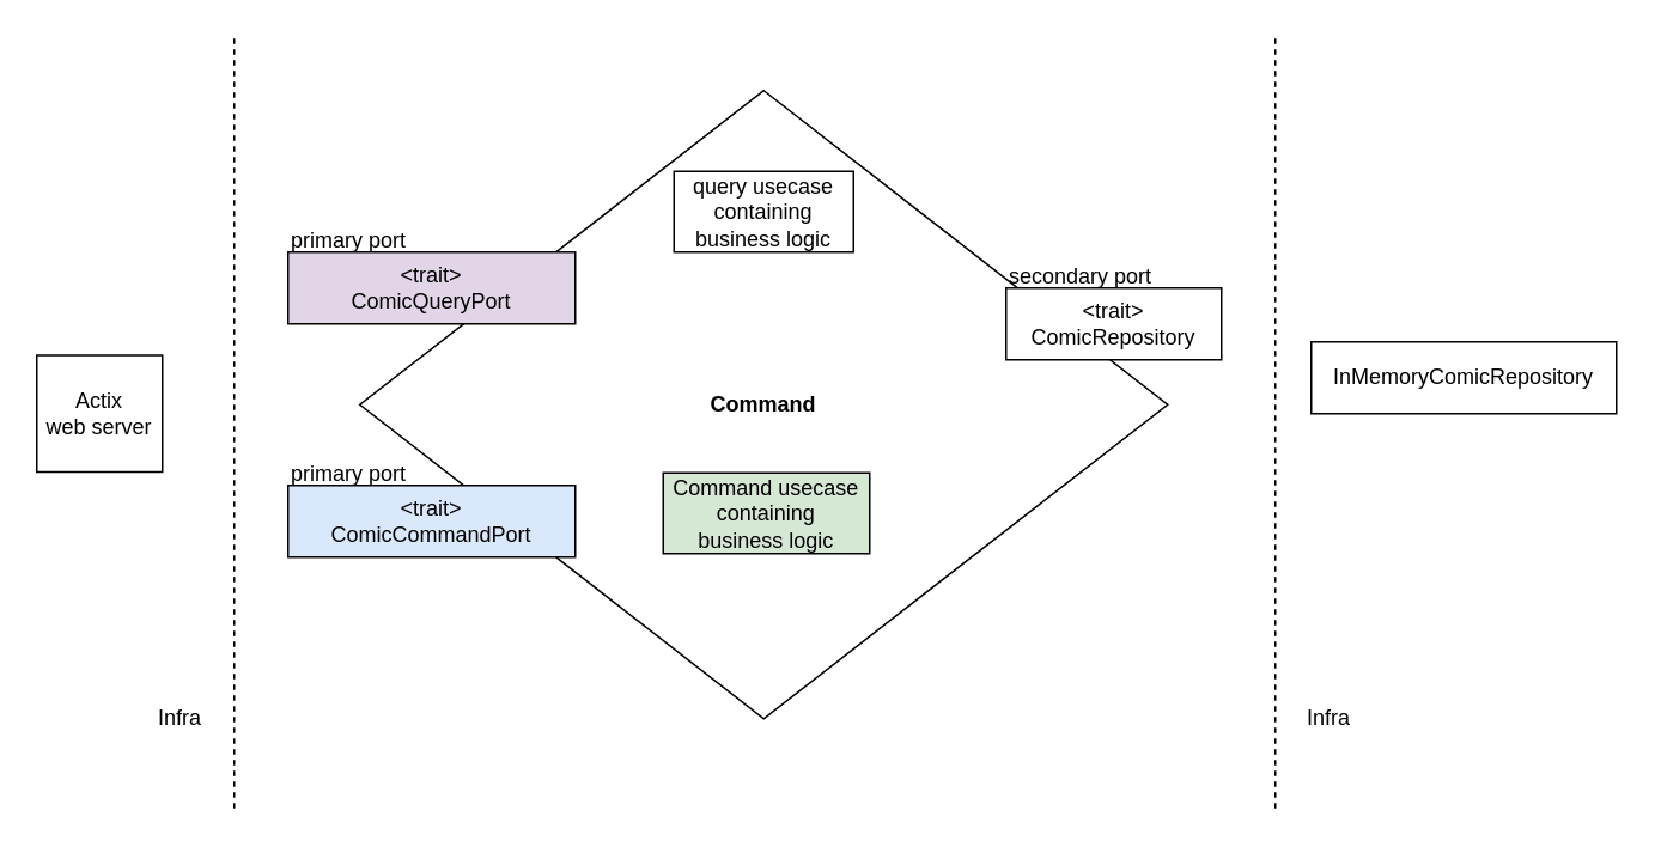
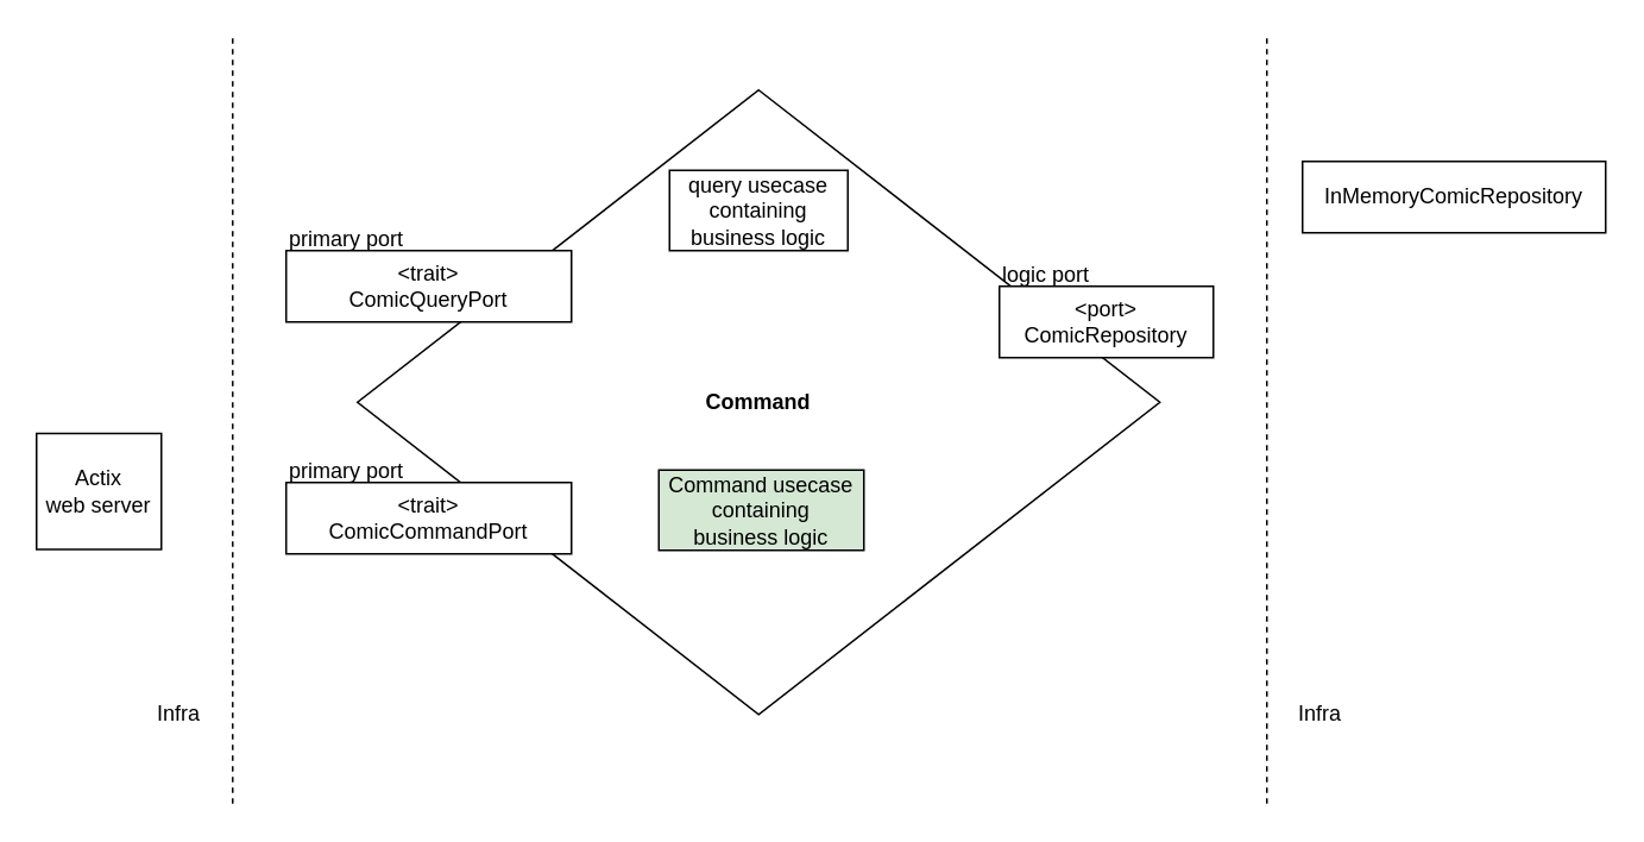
  <mxCell id="0" />
  <mxCell id="1" parent="0" />
  <mxCell id="2" value="&lt;div&gt;&lt;b&gt;Command&lt;/b&gt;&lt;/div&gt;" style="rhombus;whiteSpace=wrap;html=1;" vertex="1" parent="1"><mxGeometry x="200" y="50" width="450" height="350" as="geometry" /></mxCell>
- <mxCell id="3" value="&amp;lt;trait&amp;gt;&lt;br&gt;ComicQueryPort" style="rounded=0;whiteSpace=wrap;html=1;rotation=0;fillColor=#e1d5e7;" vertex="1" parent="1"><mxGeometry x="160" y="140" width="160" height="40" as="geometry" /></mxCell>
- <mxCell id="4" value="&amp;lt;trait&amp;gt;&lt;br&gt;ComicCommandPort" style="rounded=0;whiteSpace=wrap;html=1;rotation=0;fillColor=#dae8fc;" vertex="1" parent="1"><mxGeometry x="160" y="270" width="160" height="40" as="geometry" /></mxCell>
- <mxCell id="5" value="&lt;div&gt;&amp;lt;trait&amp;gt;&lt;br&gt;&lt;/div&gt;&lt;div&gt;ComicRepository&lt;br&gt;&lt;/div&gt;" style="rounded=0;whiteSpace=wrap;html=1;" vertex="1" parent="1"><mxGeometry x="560" y="160" width="120" height="40" as="geometry" /></mxCell>
+ <mxCell id="3" value="&amp;lt;trait&amp;gt;&lt;br&gt;ComicQueryPort" style="rounded=0;whiteSpace=wrap;html=1;rotation=0;" vertex="1" parent="1"><mxGeometry x="160" y="140" width="160" height="40" as="geometry" /></mxCell>
+ <mxCell id="4" value="&amp;lt;trait&amp;gt;&lt;br&gt;ComicCommandPort" style="rounded=0;whiteSpace=wrap;html=1;rotation=0;" vertex="1" parent="1"><mxGeometry x="160" y="270" width="160" height="40" as="geometry" /></mxCell>
+ <mxCell id="5" value="&lt;div&gt;&amp;lt;port&amp;gt;&lt;br&gt;&lt;/div&gt;&lt;div&gt;ComicRepository&lt;br&gt;&lt;/div&gt;" style="rounded=0;whiteSpace=wrap;html=1;" vertex="1" parent="1"><mxGeometry x="560" y="160" width="120" height="40" as="geometry" /></mxCell>
  <mxCell id="6" value="query usecase containing business logic" style="rounded=0;whiteSpace=wrap;html=1;" vertex="1" parent="1"><mxGeometry x="375" y="95" width="100" height="45" as="geometry" /></mxCell>
  <mxCell id="7" value="Command usecase containing &lt;br&gt;business logic" style="rounded=0;whiteSpace=wrap;html=1;fillColor=#d5e8d4;" vertex="1" parent="1"><mxGeometry x="369" y="263" width="115" height="45" as="geometry" /></mxCell>
  <mxCell id="8" value="" style="endArrow=none;dashed=1;html=1;" edge="1" parent="1"><mxGeometry width="50" height="50" relative="1" as="geometry"><mxPoint x="130" y="450" as="sourcePoint" /><mxPoint x="130" y="20" as="targetPoint" /></mxGeometry></mxCell>
  <mxCell id="9" value="Infra" style="text;html=1;strokeColor=none;fillColor=none;align=center;verticalAlign=middle;whiteSpace=wrap;rounded=0;" vertex="1" parent="1"><mxGeometry x="80" y="390" width="40" height="20" as="geometry" /></mxCell>
  <mxCell id="10" value="primary port" style="text;whiteSpace=wrap;html=1;" vertex="1" parent="1"><mxGeometry x="160" y="120" width="90" height="30" as="geometry" /></mxCell>
  <mxCell id="11" value="primary port" style="text;whiteSpace=wrap;html=1;" vertex="1" parent="1"><mxGeometry x="160" y="250" width="90" height="30" as="geometry" /></mxCell>
- <mxCell id="12" value="&lt;div&gt;secondary port&lt;/div&gt;" style="text;whiteSpace=wrap;html=1;" vertex="1" parent="1"><mxGeometry x="560" y="140" width="120" height="30" as="geometry" /></mxCell>
- <mxCell id="13" value="InMemoryComicRepository" style="rounded=0;whiteSpace=wrap;html=1;" vertex="1" parent="1"><mxGeometry x="730" y="190" width="170" height="40" as="geometry" /></mxCell>
- <mxCell id="14" value="Actix&lt;br&gt;web server" style="rounded=0;whiteSpace=wrap;html=1;" vertex="1" parent="1"><mxGeometry x="20" y="197.5" width="70" height="65" as="geometry" /></mxCell>
+ <mxCell id="12" value="&lt;div&gt;logic port&lt;/div&gt;" style="text;whiteSpace=wrap;html=1;" vertex="1" parent="1"><mxGeometry x="560" y="140" width="120" height="30" as="geometry" /></mxCell>
+ <mxCell id="13" value="InMemoryComicRepository" style="rounded=0;whiteSpace=wrap;html=1;" vertex="1" parent="1"><mxGeometry x="730" y="90" width="170" height="40" as="geometry" /></mxCell>
+ <mxCell id="14" value="Actix&lt;br&gt;web server" style="rounded=0;whiteSpace=wrap;html=1;" vertex="1" parent="1"><mxGeometry x="20" y="242.5" width="70" height="65" as="geometry" /></mxCell>
  <mxCell id="15" value="" style="endArrow=none;dashed=1;html=1;" edge="1" parent="1"><mxGeometry width="50" height="50" relative="1" as="geometry"><mxPoint x="710" y="450" as="sourcePoint" /><mxPoint x="710" y="20" as="targetPoint" /></mxGeometry></mxCell>
  <mxCell id="16" value="Infra" style="text;html=1;strokeColor=none;fillColor=none;align=center;verticalAlign=middle;whiteSpace=wrap;rounded=0;" vertex="1" parent="1"><mxGeometry x="720" y="390" width="40" height="20" as="geometry" /></mxCell>
